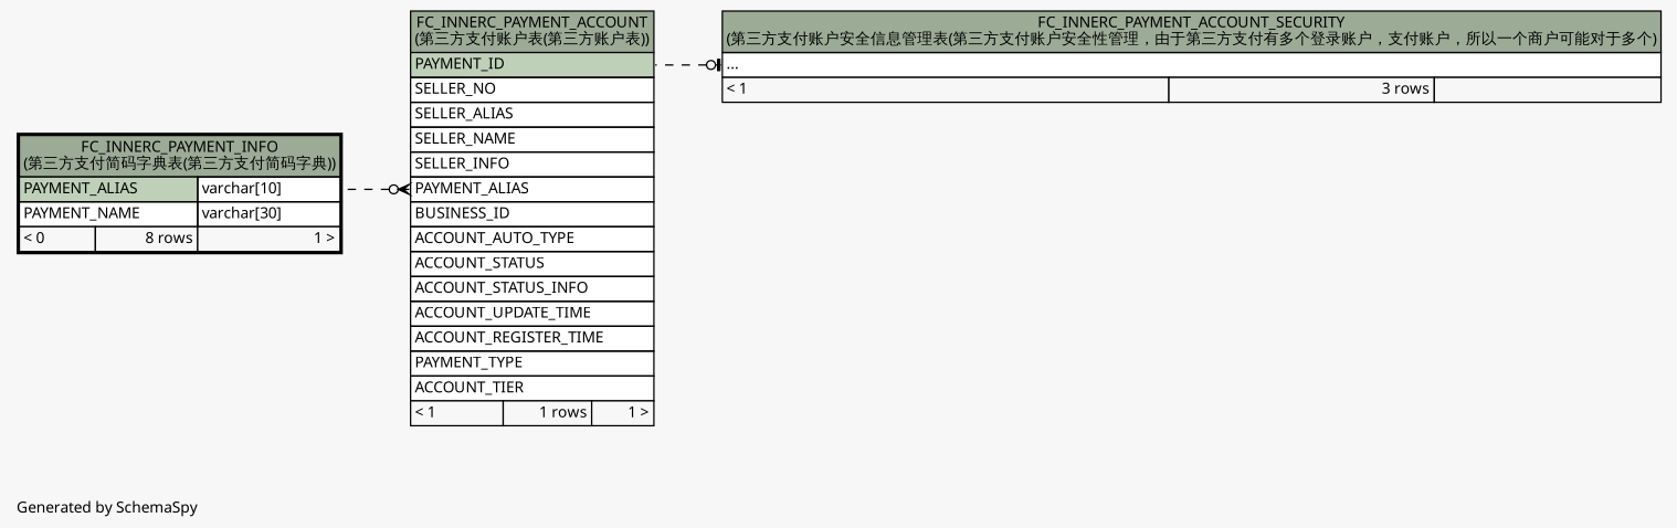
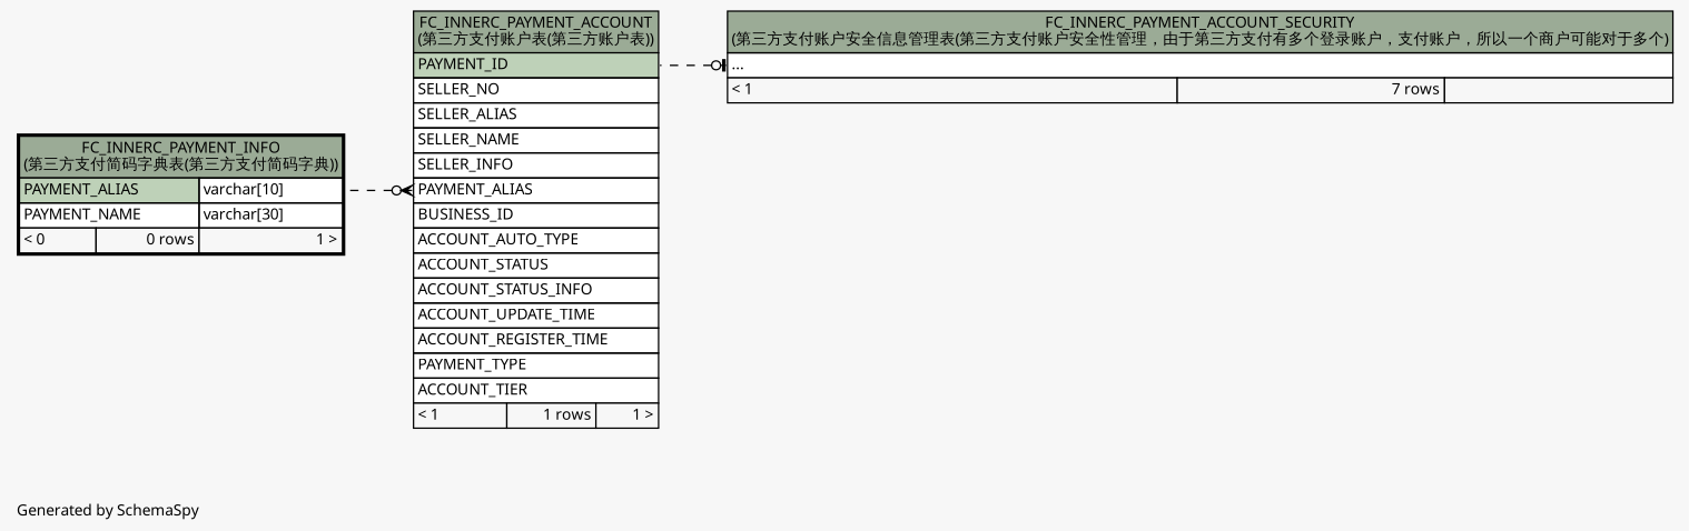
  digraph {
    bgcolor="#f7f7f7"
    fontname="Microsoft YaHei"
    fontsize=11
    label="\nGenerated by SchemaSpy"
    labeljust=l
    nodesep=0.18
    rankdir=RL
    ranksep=0.46
    node [fontname="Microsoft YaHei" fontsize=11 shape=plaintext]
    edge [arrowhead=none arrowsize=0.8 dir=back style=dashed]
    n1 [label=<     <TABLE BORDER="0" CELLBORDER="1" CELLSPACING="0" BGCOLOR="#ffffff">       <TR><TD COLSPAN="3" BGCOLOR="#9bab96" ALIGN="CENTER">FC_INNERC_PAYMENT_ACCOUNT<br/>(第三方支付账户表(第三方账户表))</TD></TR>       <TR><TD PORT="PAYMENT_ID" COLSPAN="3" BGCOLOR="#bed1b8" ALIGN="LEFT">PAYMENT_ID</TD></TR>       <TR><TD PORT="SELLER_NO" COLSPAN="3" ALIGN="LEFT">SELLER_NO</TD></TR>       <TR><TD PORT="SELLER_ALIAS" COLSPAN="3" ALIGN="LEFT">SELLER_ALIAS</TD></TR>       <TR><TD PORT="SELLER_NAME" COLSPAN="3" ALIGN="LEFT">SELLER_NAME</TD></TR>       <TR><TD PORT="SELLER_INFO" COLSPAN="3" ALIGN="LEFT">SELLER_INFO</TD></TR>       <TR><TD PORT="PAYMENT_ALIAS" COLSPAN="3" ALIGN="LEFT">PAYMENT_ALIAS</TD></TR>       <TR><TD PORT="BUSINESS_ID" COLSPAN="3" ALIGN="LEFT">BUSINESS_ID</TD></TR>       <TR><TD PORT="ACCOUNT_AUTO_TYPE" COLSPAN="3" ALIGN="LEFT">ACCOUNT_AUTO_TYPE</TD></TR>       <TR><TD PORT="ACCOUNT_STATUS" COLSPAN="3" ALIGN="LEFT">ACCOUNT_STATUS</TD></TR>       <TR><TD PORT="ACCOUNT_STATUS_INFO" COLSPAN="3" ALIGN="LEFT">ACCOUNT_STATUS_INFO</TD></TR>       <TR><TD PORT="ACCOUNT_UPDATE_TIME" COLSPAN="3" ALIGN="LEFT">ACCOUNT_UPDATE_TIME</TD></TR>       <TR><TD PORT="ACCOUNT_REGISTER_TIME" COLSPAN="3" ALIGN="LEFT">ACCOUNT_REGISTER_TIME</TD></TR>       <TR><TD PORT="PAYMENT_TYPE" COLSPAN="3" ALIGN="LEFT">PAYMENT_TYPE</TD></TR>       <TR><TD PORT="ACCOUNT_TIER" COLSPAN="3" ALIGN="LEFT">ACCOUNT_TIER</TD></TR>       <TR><TD ALIGN="LEFT" BGCOLOR="#f7f7f7">&lt; 1</TD><TD ALIGN="RIGHT" BGCOLOR="#f7f7f7">1 rows</TD><TD ALIGN="RIGHT" BGCOLOR="#f7f7f7">1 &gt;</TD></TR>     </TABLE>>]
-   n2 [label=<     <TABLE BORDER="2" CELLBORDER="1" CELLSPACING="0" BGCOLOR="#ffffff">       <TR><TD COLSPAN="3" BGCOLOR="#9bab96" ALIGN="CENTER">FC_INNERC_PAYMENT_INFO<br/>(第三方支付简码字典表(第三方支付简码字典))</TD></TR>       <TR><TD PORT="PAYMENT_ALIAS" COLSPAN="2" BGCOLOR="#bed1b8" ALIGN="LEFT">PAYMENT_ALIAS</TD><TD PORT="PAYMENT_ALIAS.type" ALIGN="LEFT">varchar[10]</TD></TR>       <TR><TD PORT="PAYMENT_NAME" COLSPAN="2" ALIGN="LEFT">PAYMENT_NAME</TD><TD PORT="PAYMENT_NAME.type" ALIGN="LEFT">varchar[30]</TD></TR>       <TR><TD ALIGN="LEFT" BGCOLOR="#f7f7f7">&lt; 0</TD><TD ALIGN="RIGHT" BGCOLOR="#f7f7f7">8 rows</TD><TD ALIGN="RIGHT" BGCOLOR="#f7f7f7">1 &gt;</TD></TR>     </TABLE>>]
-   n3 [label=<     <TABLE BORDER="0" CELLBORDER="1" CELLSPACING="0" BGCOLOR="#ffffff">       <TR><TD COLSPAN="3" BGCOLOR="#9bab96" ALIGN="CENTER">FC_INNERC_PAYMENT_ACCOUNT_SECURITY<br/>(第三方支付账户安全信息管理表(第三方支付账户安全性管理，由于第三方支付有多个登录账户，支付账户，所以一个商户可能对于多个)</TD></TR>       <TR><TD PORT="elipses" COLSPAN="3" ALIGN="LEFT">...</TD></TR>       <TR><TD ALIGN="LEFT" BGCOLOR="#f7f7f7">&lt; 1</TD><TD ALIGN="RIGHT" BGCOLOR="#f7f7f7">3 rows</TD><TD ALIGN="RIGHT" BGCOLOR="#f7f7f7">  </TD></TR>     </TABLE>>]
+   n2 [label=<     <TABLE BORDER="2" CELLBORDER="1" CELLSPACING="0" BGCOLOR="#ffffff">       <TR><TD COLSPAN="3" BGCOLOR="#9bab96" ALIGN="CENTER">FC_INNERC_PAYMENT_INFO<br/>(第三方支付简码字典表(第三方支付简码字典))</TD></TR>       <TR><TD PORT="PAYMENT_ALIAS" COLSPAN="2" BGCOLOR="#bed1b8" ALIGN="LEFT">PAYMENT_ALIAS</TD><TD PORT="PAYMENT_ALIAS.type" ALIGN="LEFT">varchar[10]</TD></TR>       <TR><TD PORT="PAYMENT_NAME" COLSPAN="2" ALIGN="LEFT">PAYMENT_NAME</TD><TD PORT="PAYMENT_NAME.type" ALIGN="LEFT">varchar[30]</TD></TR>       <TR><TD ALIGN="LEFT" BGCOLOR="#f7f7f7">&lt; 0</TD><TD ALIGN="RIGHT" BGCOLOR="#f7f7f7">0 rows</TD><TD ALIGN="RIGHT" BGCOLOR="#f7f7f7">1 &gt;</TD></TR>     </TABLE>>]
+   n3 [label=<     <TABLE BORDER="0" CELLBORDER="1" CELLSPACING="0" BGCOLOR="#ffffff">       <TR><TD COLSPAN="3" BGCOLOR="#9bab96" ALIGN="CENTER">FC_INNERC_PAYMENT_ACCOUNT_SECURITY<br/>(第三方支付账户安全信息管理表(第三方支付账户安全性管理，由于第三方支付有多个登录账户，支付账户，所以一个商户可能对于多个)</TD></TR>       <TR><TD PORT="elipses" COLSPAN="3" ALIGN="LEFT">...</TD></TR>       <TR><TD ALIGN="LEFT" BGCOLOR="#f7f7f7">&lt; 1</TD><TD ALIGN="RIGHT" BGCOLOR="#f7f7f7">7 rows</TD><TD ALIGN="RIGHT" BGCOLOR="#f7f7f7">  </TD></TR>     </TABLE>>]
    n1 -> n2 [arrowtail=crowodot headport="PAYMENT_ALIAS.type:e" tailport="PAYMENT_ALIAS:w"]
    n3 -> n1 [arrowtail=teeodot headport="PAYMENT_ID:e" tailport="elipses:w"]
  }
